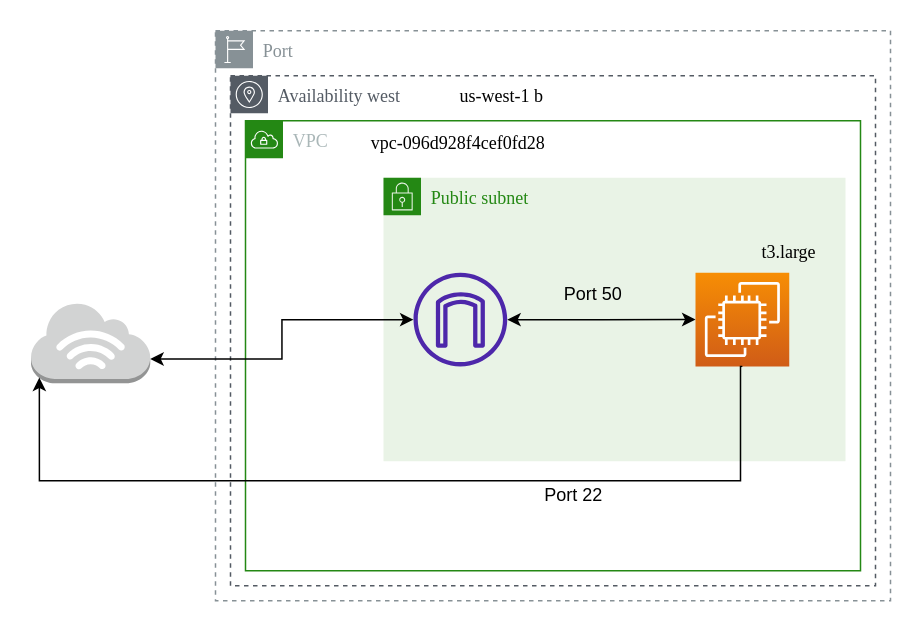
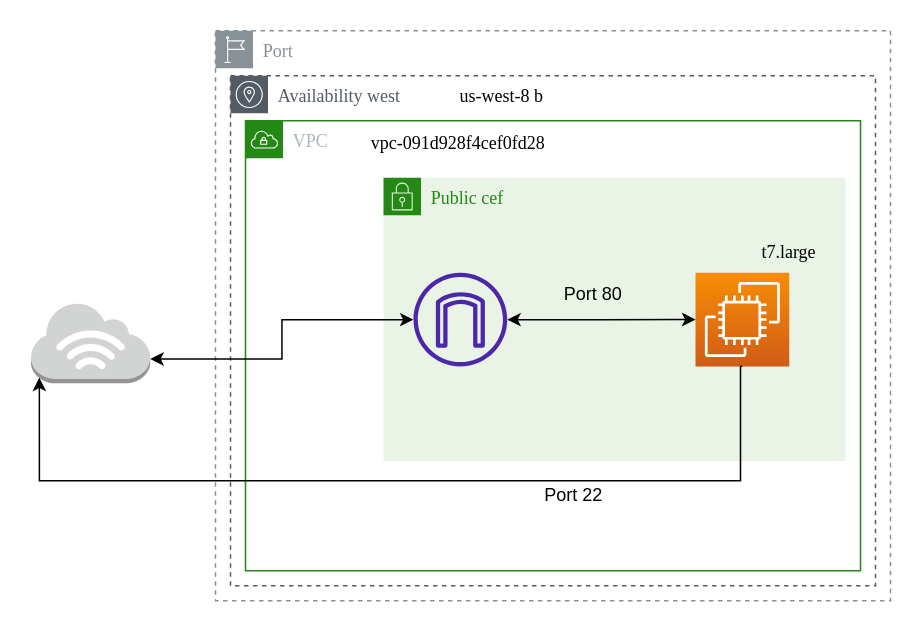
  <mxCell id="0" />
  <mxCell id="1" parent="0" />
  <mxCell id="2" value="Port" style="outlineConnect=0;gradientColor=none;html=1;whiteSpace=wrap;fontSize=12;fontStyle=0;shape=mxgraph.aws4.group;grIcon=mxgraph.aws4.group_region;strokeColor=#879196;fillColor=none;verticalAlign=top;align=left;spacingLeft=30;fontColor=#879196;dashed=1;hachureGap=4;fontFamily=Verdana;" vertex="1" parent="1"><mxGeometry x="143" y="20" width="450" height="380" as="geometry" /></mxCell>
  <mxCell id="3" value="Availability west" style="outlineConnect=0;gradientColor=none;html=1;whiteSpace=wrap;fontSize=12;fontStyle=0;shape=mxgraph.aws4.group;grIcon=mxgraph.aws4.group_availability_zone;strokeColor=#545B64;fillColor=none;verticalAlign=top;align=left;spacingLeft=30;fontColor=#545B64;dashed=1;hachureGap=4;fontFamily=Verdana;" vertex="1" parent="1"><mxGeometry x="153" y="50" width="430" height="340" as="geometry" /></mxCell>
- <mxCell id="4" value="&lt;font style=&quot;font-size: 12px;&quot;&gt;us-west-1 b&lt;br&gt;&lt;/font&gt;" style="text;html=1;strokeColor=none;fillColor=none;align=center;verticalAlign=middle;whiteSpace=wrap;rounded=0;fontSize=20;fontFamily=Verdana;" vertex="1" parent="1"><mxGeometry x="295" y="50" width="78" height="20" as="geometry" /></mxCell>
+ <mxCell id="4" value="&lt;font style=&quot;font-size: 12px;&quot;&gt;us-west-8 b&lt;br&gt;&lt;/font&gt;" style="text;html=1;strokeColor=none;fillColor=none;align=center;verticalAlign=middle;whiteSpace=wrap;rounded=0;fontSize=20;fontFamily=Verdana;" vertex="1" parent="1"><mxGeometry x="295" y="50" width="78" height="20" as="geometry" /></mxCell>
  <mxCell id="5" value="VPC" style="points=[[0,0],[0.25,0],[0.5,0],[0.75,0],[1,0],[1,0.25],[1,0.5],[1,0.75],[1,1],[0.75,1],[0.5,1],[0.25,1],[0,1],[0,0.75],[0,0.5],[0,0.25]];outlineConnect=0;gradientColor=none;html=1;whiteSpace=wrap;fontSize=12;fontStyle=0;container=1;pointerEvents=0;collapsible=0;recursiveResize=0;shape=mxgraph.aws4.group;grIcon=mxgraph.aws4.group_vpc;strokeColor=#248814;fillColor=none;verticalAlign=top;align=left;spacingLeft=30;fontColor=#AAB7B8;dashed=0;hachureGap=4;fontFamily=Verdana;" vertex="1" parent="1"><mxGeometry x="163" y="80" width="410" height="300" as="geometry" /></mxCell>
- <mxCell id="6" value="&lt;font style=&quot;font-size: 12px;&quot; face=&quot;Verdana&quot;&gt;vpc-096d928f4cef0fd28&lt;/font&gt;" style="text;html=1;strokeColor=none;fillColor=none;align=center;verticalAlign=middle;whiteSpace=wrap;rounded=0;fontSize=20;fontFamily=Architects Daughter;" vertex="1" parent="5"><mxGeometry x="52" width="180" height="22" as="geometry" /></mxCell>
- <mxCell id="7" value="Public subnet" style="points=[[0,0],[0.25,0],[0.5,0],[0.75,0],[1,0],[1,0.25],[1,0.5],[1,0.75],[1,1],[0.75,1],[0.5,1],[0.25,1],[0,1],[0,0.75],[0,0.5],[0,0.25]];outlineConnect=0;gradientColor=none;html=1;whiteSpace=wrap;fontSize=12;fontStyle=0;container=1;pointerEvents=0;collapsible=0;recursiveResize=0;shape=mxgraph.aws4.group;grIcon=mxgraph.aws4.group_security_group;grStroke=0;strokeColor=#248814;fillColor=#E9F3E6;verticalAlign=top;align=left;spacingLeft=30;fontColor=#248814;dashed=0;hachureGap=4;fontFamily=Verdana;" vertex="1" parent="5"><mxGeometry x="92" y="38" width="308" height="189" as="geometry" /></mxCell>
+ <mxCell id="6" value="&lt;font style=&quot;font-size: 12px;&quot; face=&quot;Verdana&quot;&gt;vpc-091d928f4cef0fd28&lt;/font&gt;" style="text;html=1;strokeColor=none;fillColor=none;align=center;verticalAlign=middle;whiteSpace=wrap;rounded=0;fontSize=20;fontFamily=Architects Daughter;" vertex="1" parent="5"><mxGeometry x="52" width="180" height="22" as="geometry" /></mxCell>
+ <mxCell id="7" value="Public cef" style="points=[[0,0],[0.25,0],[0.5,0],[0.75,0],[1,0],[1,0.25],[1,0.5],[1,0.75],[1,1],[0.75,1],[0.5,1],[0.25,1],[0,1],[0,0.75],[0,0.5],[0,0.25]];outlineConnect=0;gradientColor=none;html=1;whiteSpace=wrap;fontSize=12;fontStyle=0;container=1;pointerEvents=0;collapsible=0;recursiveResize=0;shape=mxgraph.aws4.group;grIcon=mxgraph.aws4.group_security_group;grStroke=0;strokeColor=#248814;fillColor=#E9F3E6;verticalAlign=top;align=left;spacingLeft=30;fontColor=#248814;dashed=0;hachureGap=4;fontFamily=Verdana;" vertex="1" parent="5"><mxGeometry x="92" y="38" width="308" height="189" as="geometry" /></mxCell>
  <mxCell id="8" value="" style="points=[[0,0,0],[0.25,0,0],[0.5,0,0],[0.75,0,0],[1,0,0],[0,1,0],[0.25,1,0],[0.5,1,0],[0.75,1,0],[1,1,0],[0,0.25,0],[0,0.5,0],[0,0.75,0],[1,0.25,0],[1,0.5,0],[1,0.75,0]];outlineConnect=0;fontColor=#232F3E;gradientColor=#F78E04;gradientDirection=north;fillColor=#D05C17;strokeColor=#ffffff;dashed=0;verticalLabelPosition=bottom;verticalAlign=top;align=center;html=1;fontSize=12;fontStyle=0;aspect=fixed;shape=mxgraph.aws4.resourceIcon;resIcon=mxgraph.aws4.ec2;hachureGap=4;fontFamily=Architects Daughter;fontSource=https%3A%2F%2Ffonts.googleapis.com%2Fcss%3Ffamily%3DArchitects%2BDaughter;" vertex="1" parent="7"><mxGeometry x="208" y="63.25" width="62.5" height="62.5" as="geometry" /></mxCell>
  <mxCell id="9" value="" style="edgeStyle=orthogonalEdgeStyle;rounded=0;orthogonalLoop=1;jettySize=auto;html=1;startArrow=classic;startFill=1;entryX=0;entryY=0.5;entryDx=0;entryDy=0;entryPerimeter=0;" edge="1" parent="7" source="10" target="8"><mxGeometry relative="1" as="geometry"><mxPoint x="146" y="94.5" as="targetPoint" /></mxGeometry></mxCell>
  <mxCell id="10" value="" style="sketch=0;outlineConnect=0;fontColor=#232F3E;gradientColor=none;fillColor=#4D27AA;strokeColor=none;dashed=0;verticalLabelPosition=bottom;verticalAlign=top;align=center;html=1;fontSize=12;fontStyle=0;aspect=fixed;pointerEvents=1;shape=mxgraph.aws4.internet_gateway;" vertex="1" parent="7"><mxGeometry x="20" y="63.25" width="62.5" height="62.5" as="geometry" /></mxCell>
- <mxCell id="11" value="Port 50" style="text;html=1;strokeColor=none;fillColor=none;align=center;verticalAlign=middle;whiteSpace=wrap;rounded=0;" vertex="1" parent="7"><mxGeometry x="70.5" y="63.25" width="137.5" height="30" as="geometry" /></mxCell>
- <mxCell id="12" value="&lt;font face=&quot;Verdana&quot;&gt;t3.large&lt;/font&gt;" style="text;html=1;strokeColor=none;fillColor=none;align=center;verticalAlign=middle;whiteSpace=wrap;rounded=0;fontSize=12;fontFamily=Architects Daughter;" vertex="1" parent="7"><mxGeometry x="208" y="42" width="125" height="15" as="geometry" /></mxCell>
+ <mxCell id="11" value="Port 80" style="text;html=1;strokeColor=none;fillColor=none;align=center;verticalAlign=middle;whiteSpace=wrap;rounded=0;" vertex="1" parent="7"><mxGeometry x="70.5" y="63.25" width="137.5" height="30" as="geometry" /></mxCell>
+ <mxCell id="12" value="&lt;font face=&quot;Verdana&quot;&gt;t7.large&lt;/font&gt;" style="text;html=1;strokeColor=none;fillColor=none;align=center;verticalAlign=middle;whiteSpace=wrap;rounded=0;fontSize=12;fontFamily=Architects Daughter;" vertex="1" parent="7"><mxGeometry x="208" y="42" width="125" height="15" as="geometry" /></mxCell>
  <mxCell id="13" value="" style="outlineConnect=0;dashed=0;verticalLabelPosition=bottom;verticalAlign=top;align=center;html=1;shape=mxgraph.aws3.internet_3;fillColor=#D2D3D3;gradientColor=none;" vertex="1" parent="1"><mxGeometry x="20" y="201" width="79.5" height="54" as="geometry" /></mxCell>
  <mxCell id="14" style="edgeStyle=orthogonalEdgeStyle;rounded=0;orthogonalLoop=1;jettySize=auto;html=1;entryX=1;entryY=0.7;entryDx=0;entryDy=0;entryPerimeter=0;startArrow=classic;startFill=1;" edge="1" parent="1" source="10" target="13"><mxGeometry relative="1" as="geometry" /></mxCell>
  <mxCell id="15" style="edgeStyle=orthogonalEdgeStyle;rounded=0;orthogonalLoop=1;jettySize=auto;html=1;exitX=0.5;exitY=1;exitDx=0;exitDy=0;exitPerimeter=0;entryX=0.07;entryY=0.93;entryDx=0;entryDy=0;entryPerimeter=0;" edge="1" parent="1" source="8" target="13"><mxGeometry relative="1" as="geometry"><Array as="points"><mxPoint x="493" y="244" /><mxPoint x="493" y="320" /><mxPoint x="26" y="320" /></Array></mxGeometry></mxCell>
  <mxCell id="16" value="Port 22" style="text;html=1;strokeColor=none;fillColor=none;align=center;verticalAlign=middle;whiteSpace=wrap;rounded=0;" vertex="1" parent="1"><mxGeometry x="353" y="315" width="58" height="30" as="geometry" /></mxCell>
